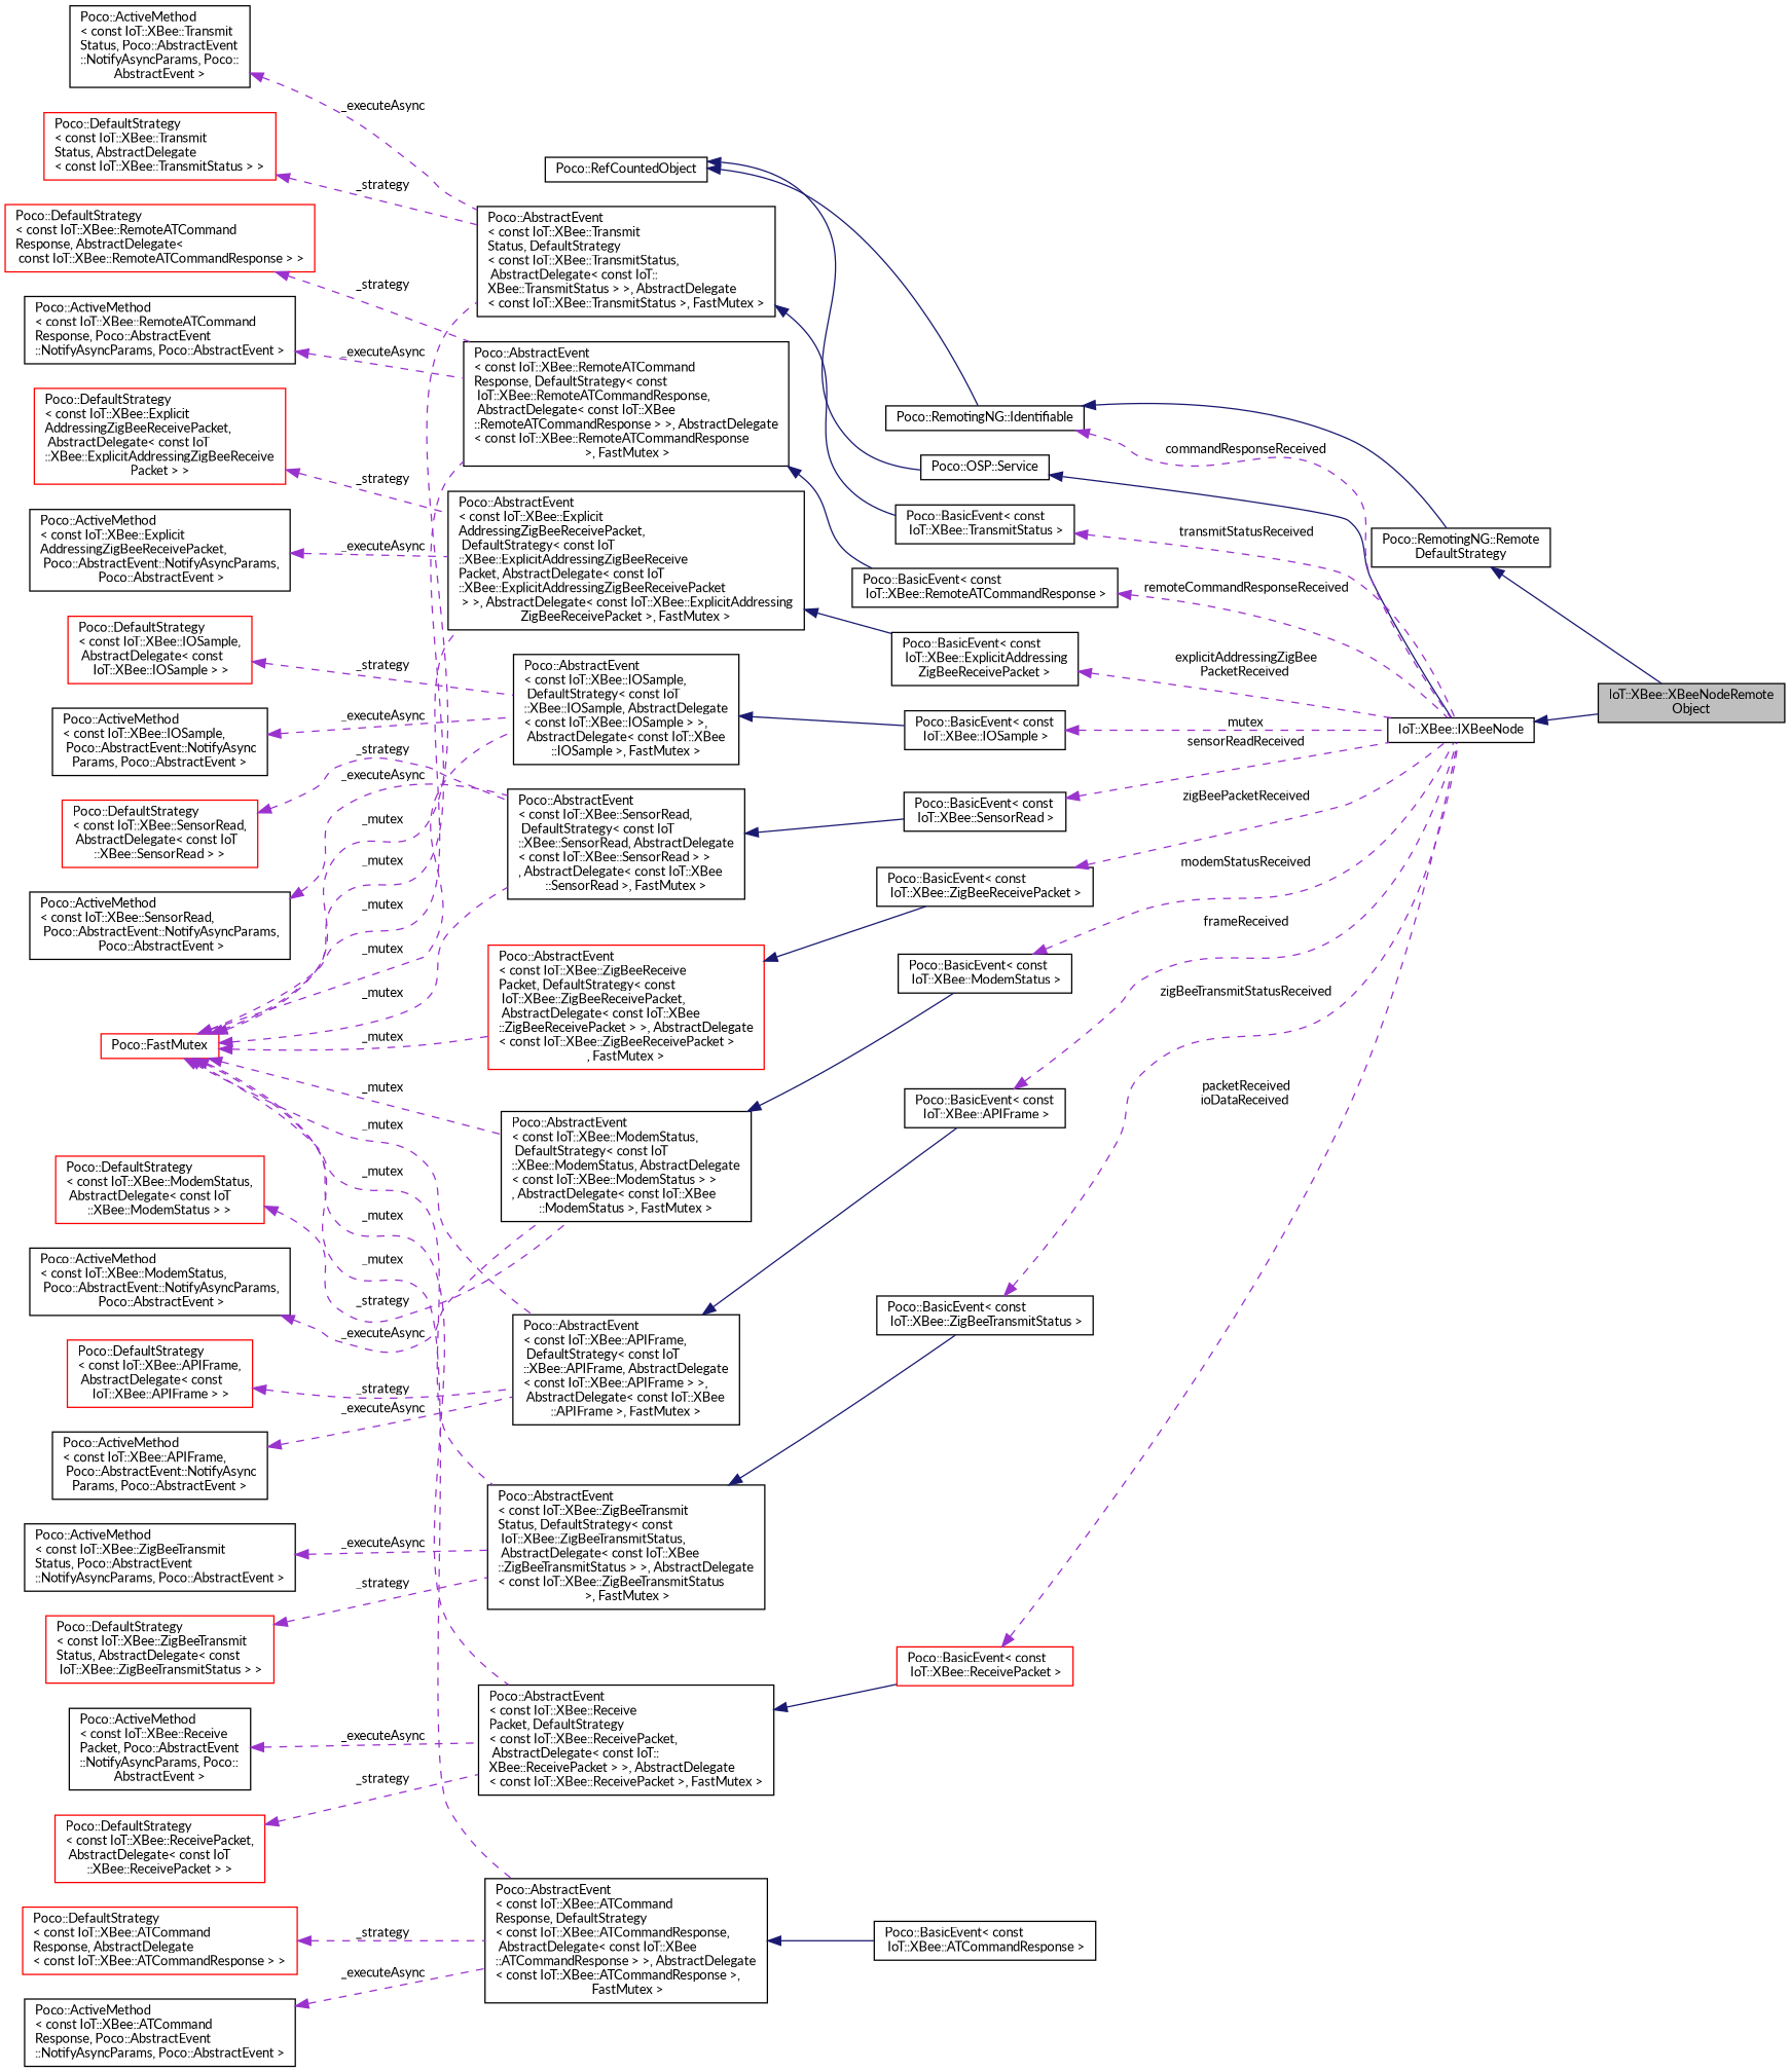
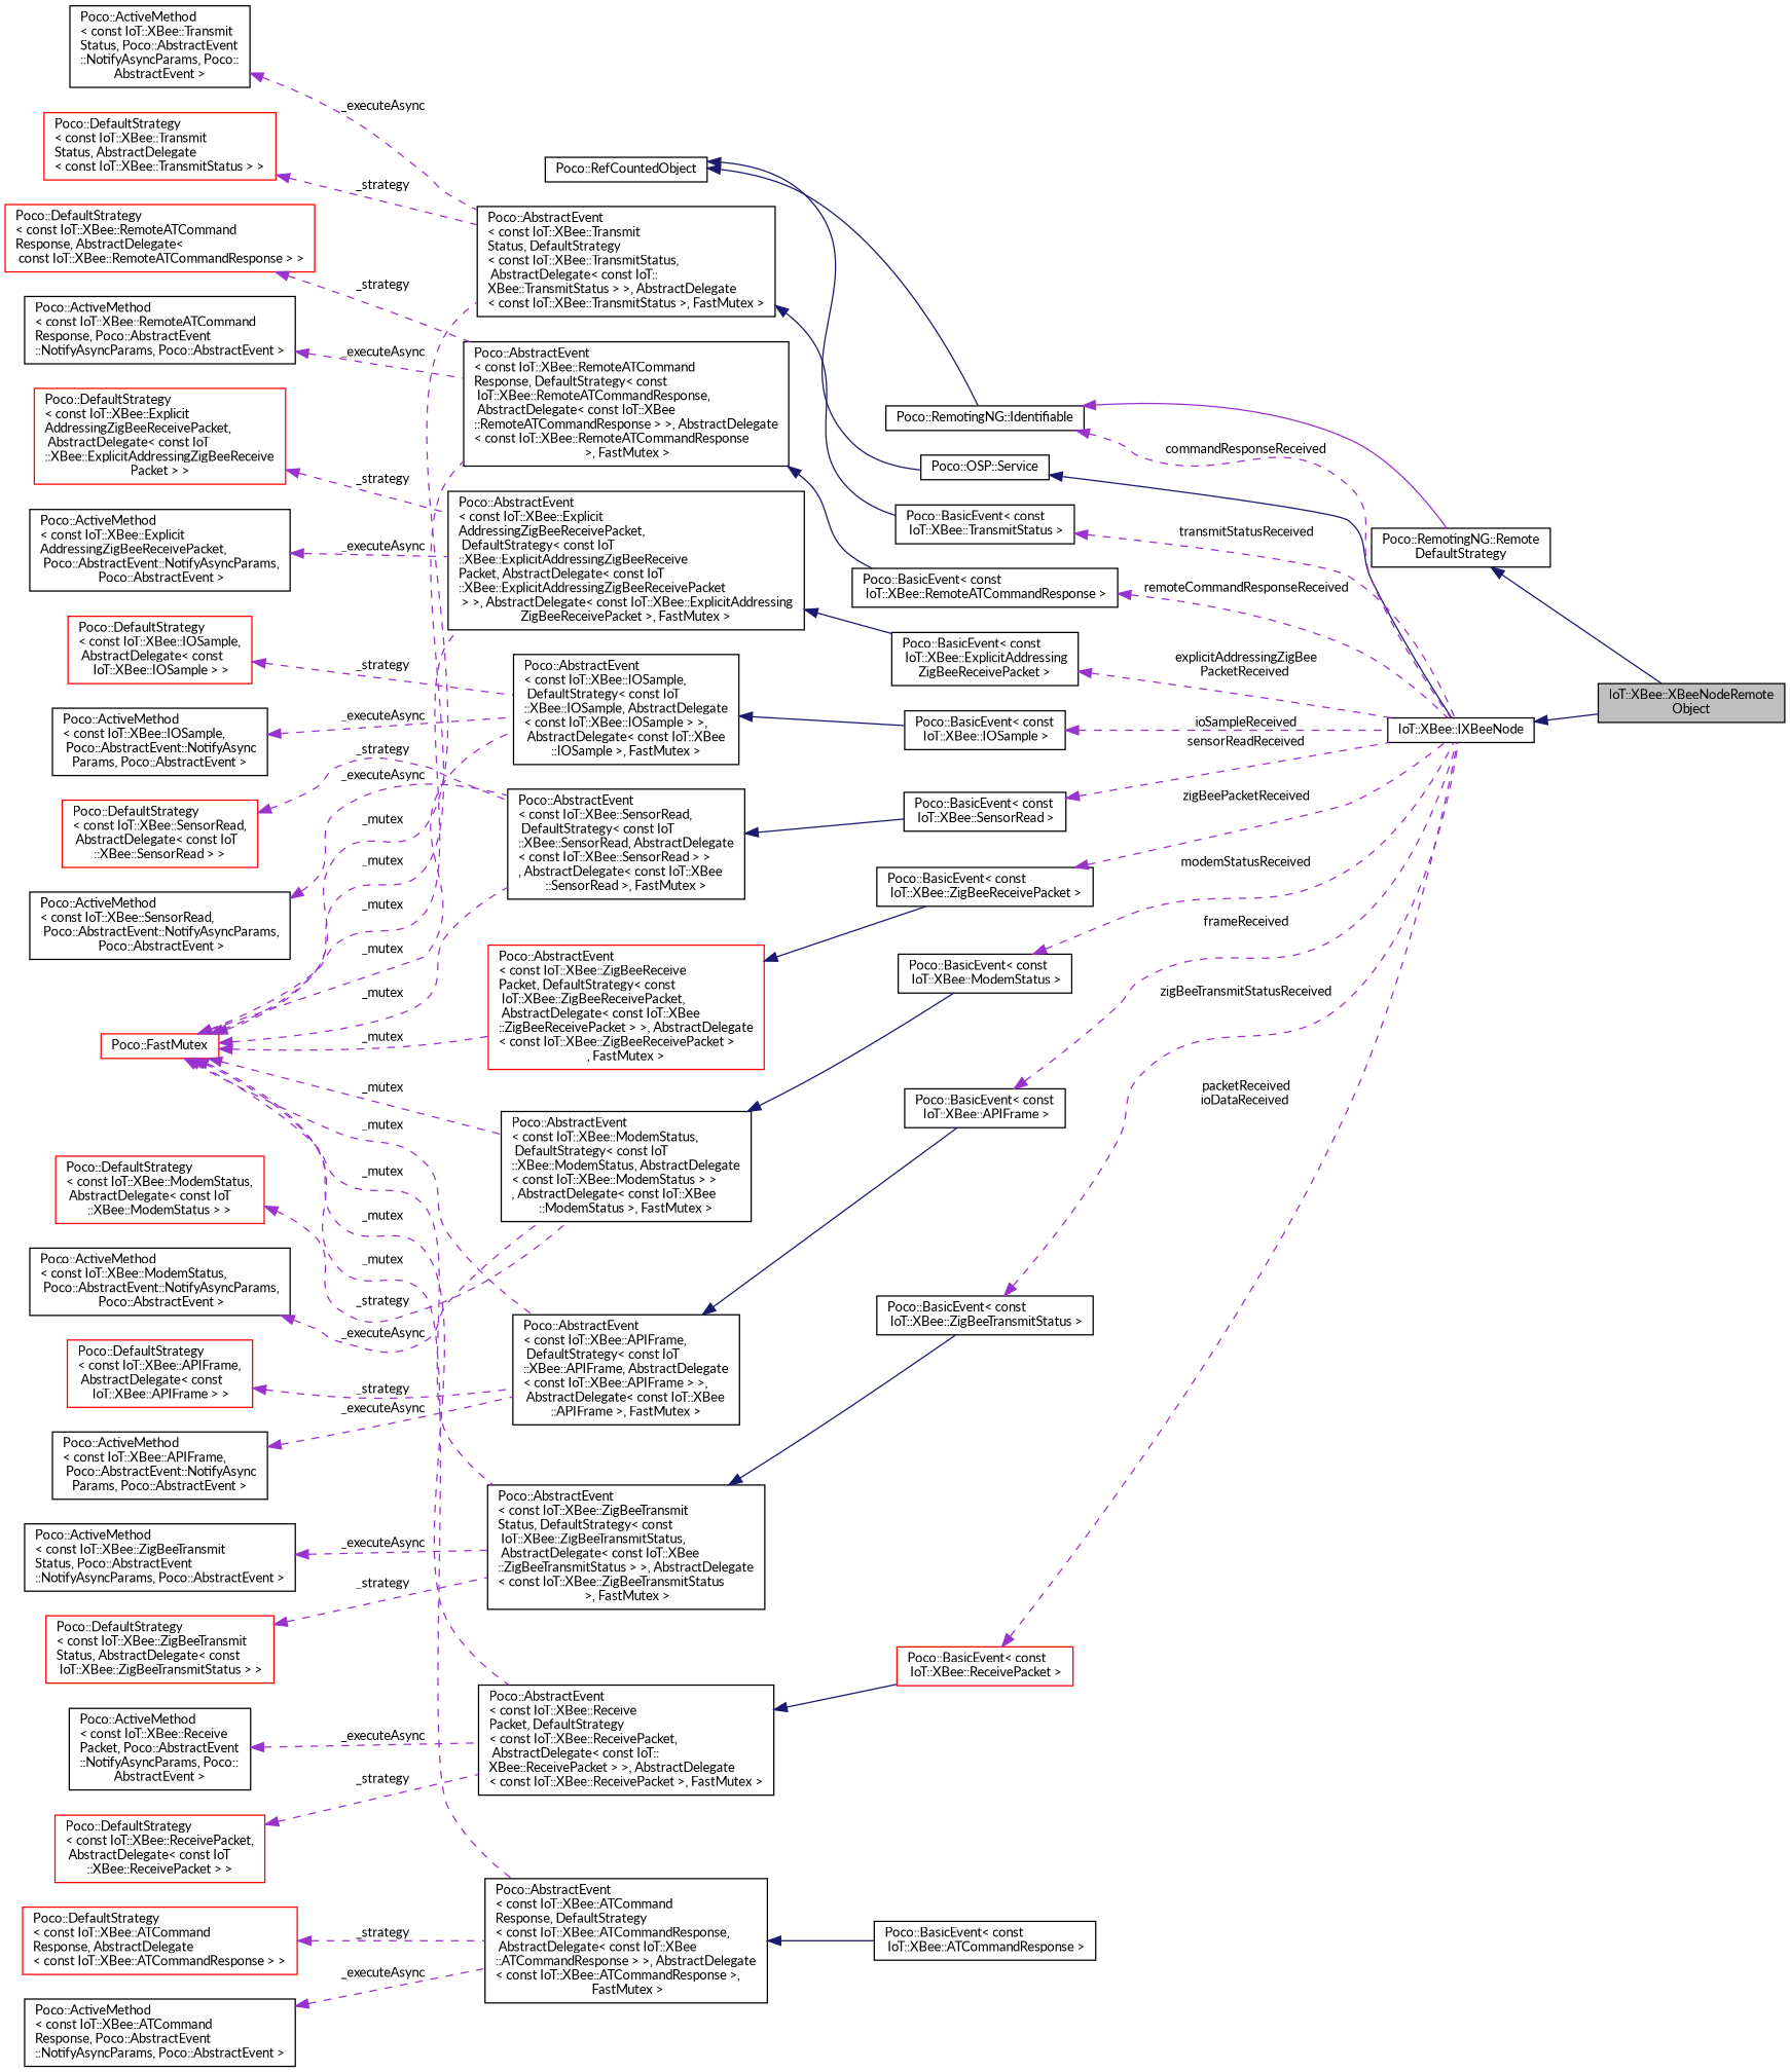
  digraph {
    fontname=Lato
    rankdir=LR
    node [color=black fillcolor=white fontname=Lato fontsize=10 shape=record style=filled]
    edge [color=darkorchid3 dir=back fontname=Lato fontsize=10 labelfontname=Helvetica labelfontsize=10 style=dashed]
    n1 [fillcolor=grey75 fontcolor=black height=0.2 label="IoT::XBee::XBeeNodeRemote\lObject" width=0.4]
    n2 [height=0.2 label="IoT::XBee::IXBeeNode" width=0.4]
    n3 [height=0.2 label="Poco::OSP::Service" width=0.4]
    n4 [height=0.2 label="Poco::RefCountedObject" width=0.4]
    n5 [height=0.2 label="Poco::RemotingNG::Identifiable" width=0.4]
    n6 [height=0.2 label="Poco::RemotingNG::Remote\lDefaultStrategy" width=0.4]
    n7 [height=0.2 label="Poco::BasicEvent\< const\l IoT::XBee::ATCommandResponse \>" width=0.4]
    n8 [height=0.2 label="Poco::AbstractEvent\l\< const IoT::XBee::ATCommand\lResponse, DefaultStrategy\l\< const IoT::XBee::ATCommandResponse,\l AbstractDelegate\< const IoT::XBee\l::ATCommandResponse \> \>, AbstractDelegate\l\< const IoT::XBee::ATCommandResponse \>,\l FastMutex \>" width=0.4]
    n9 [color=red height=0.2 label="Poco::DefaultStrategy\l\< const IoT::XBee::ATCommand\lResponse, AbstractDelegate\l\< const IoT::XBee::ATCommandResponse \> \>" width=0.4]
    n10 [height=0.2 label="Poco::ActiveMethod\l\< const IoT::XBee::ATCommand\lResponse, Poco::AbstractEvent\l::NotifyAsyncParams, Poco::AbstractEvent \>" width=0.4]
    n11 [color=red height=0.2 label="Poco::FastMutex" width=0.4]
    n12 [height=0.2 label="Poco::AbstractEvent\l\< const IoT::XBee::Transmit\lStatus, DefaultStrategy\l\< const IoT::XBee::TransmitStatus,\l AbstractDelegate\< const IoT::\lXBee::TransmitStatus \> \>, AbstractDelegate\l\< const IoT::XBee::TransmitStatus \>, FastMutex \>" width=0.4]
    n13 [height=0.2 label="Poco::AbstractEvent\l\< const IoT::XBee::RemoteATCommand\lResponse, DefaultStrategy\< const\l IoT::XBee::RemoteATCommandResponse,\l AbstractDelegate\< const IoT::XBee\l::RemoteATCommandResponse \> \>, AbstractDelegate\l\< const IoT::XBee::RemoteATCommandResponse\l \>, FastMutex \>" width=0.4]
    n14 [height=0.2 label="Poco::AbstractEvent\l\< const IoT::XBee::Explicit\lAddressingZigBeeReceivePacket,\l DefaultStrategy\< const IoT\l::XBee::ExplicitAddressingZigBeeReceive\lPacket, AbstractDelegate\< const IoT\l::XBee::ExplicitAddressingZigBeeReceivePacket\l \> \>, AbstractDelegate\< const IoT::XBee::ExplicitAddressing\lZigBeeReceivePacket \>, FastMutex \>" width=0.4]
    n15 [height=0.2 label="Poco::AbstractEvent\l\< const IoT::XBee::IOSample,\l DefaultStrategy\< const IoT\l::XBee::IOSample, AbstractDelegate\l\< const IoT::XBee::IOSample \> \>,\l AbstractDelegate\< const IoT::XBee\l::IOSample \>, FastMutex \>" width=0.4]
    n16 [height=0.2 label="Poco::AbstractEvent\l\< const IoT::XBee::SensorRead,\l DefaultStrategy\< const IoT\l::XBee::SensorRead, AbstractDelegate\l\< const IoT::XBee::SensorRead \> \>\l, AbstractDelegate\< const IoT::XBee\l::SensorRead \>, FastMutex \>" width=0.4]
    n17 [height=0.2 label="Poco::AbstractEvent\l\< const IoT::XBee::ModemStatus,\l DefaultStrategy\< const IoT\l::XBee::ModemStatus, AbstractDelegate\l\< const IoT::XBee::ModemStatus \> \>\l, AbstractDelegate\< const IoT::XBee\l::ModemStatus \>, FastMutex \>" width=0.4]
    n18 [height=0.2 label="Poco::AbstractEvent\l\< const IoT::XBee::APIFrame,\l DefaultStrategy\< const IoT\l::XBee::APIFrame, AbstractDelegate\l\< const IoT::XBee::APIFrame \> \>,\l AbstractDelegate\< const IoT::XBee\l::APIFrame \>, FastMutex \>" width=0.4]
    n19 [height=0.2 label="Poco::AbstractEvent\l\< const IoT::XBee::ZigBeeTransmit\lStatus, DefaultStrategy\< const\l IoT::XBee::ZigBeeTransmitStatus,\l AbstractDelegate\< const IoT::XBee\l::ZigBeeTransmitStatus \> \>, AbstractDelegate\l\< const IoT::XBee::ZigBeeTransmitStatus\l \>, FastMutex \>" width=0.4]
    n20 [height=0.2 label="Poco::AbstractEvent\l\< const IoT::XBee::Receive\lPacket, DefaultStrategy\l\< const IoT::XBee::ReceivePacket,\l AbstractDelegate\< const IoT::\lXBee::ReceivePacket \> \>, AbstractDelegate\l\< const IoT::XBee::ReceivePacket \>, FastMutex \>" width=0.4]
    n21 [color=red height=0.2 label="Poco::AbstractEvent\l\< const IoT::XBee::ZigBeeReceive\lPacket, DefaultStrategy\< const\l IoT::XBee::ZigBeeReceivePacket,\l AbstractDelegate\< const IoT::XBee\l::ZigBeeReceivePacket \> \>, AbstractDelegate\l\< const IoT::XBee::ZigBeeReceivePacket \>\l, FastMutex \>" width=0.4]
    n22 [height=0.2 label="Poco::BasicEvent\< const\l IoT::XBee::TransmitStatus \>" width=0.4]
    n23 [height=0.2 label="Poco::BasicEvent\< const\l IoT::XBee::RemoteATCommandResponse \>" width=0.4]
    n24 [height=0.2 label="Poco::BasicEvent\< const\l IoT::XBee::ExplicitAddressing\lZigBeeReceivePacket \>" width=0.4]
    n25 [height=0.2 label="Poco::BasicEvent\< const\l IoT::XBee::IOSample \>" width=0.4]
    n26 [height=0.2 label="Poco::BasicEvent\< const\l IoT::XBee::SensorRead \>" width=0.4]
    n27 [height=0.2 label="Poco::BasicEvent\< const\l IoT::XBee::ModemStatus \>" width=0.4]
    n28 [height=0.2 label="Poco::BasicEvent\< const\l IoT::XBee::APIFrame \>" width=0.4]
    n29 [height=0.2 label="Poco::BasicEvent\< const\l IoT::XBee::ZigBeeTransmitStatus \>" width=0.4]
    n30 [color=red height=0.2 label="Poco::BasicEvent\< const\l IoT::XBee::ReceivePacket \>" width=0.4]
    n31 [height=0.2 label="Poco::BasicEvent\< const\l IoT::XBee::ZigBeeReceivePacket \>" width=0.4]
    n32 [height=0.2 label="Poco::ActiveMethod\l\< const IoT::XBee::Transmit\lStatus, Poco::AbstractEvent\l::NotifyAsyncParams, Poco::\lAbstractEvent \>" width=0.4]
    n33 [color=red height=0.2 label="Poco::DefaultStrategy\l\< const IoT::XBee::Transmit\lStatus, AbstractDelegate\l\< const IoT::XBee::TransmitStatus \> \>" width=0.4]
    n34 [color=red height=0.2 label="Poco::DefaultStrategy\l\< const IoT::XBee::RemoteATCommand\lResponse, AbstractDelegate\<\l const IoT::XBee::RemoteATCommandResponse \> \>" width=0.4]
    n35 [height=0.2 label="Poco::ActiveMethod\l\< const IoT::XBee::RemoteATCommand\lResponse, Poco::AbstractEvent\l::NotifyAsyncParams, Poco::AbstractEvent \>" width=0.4]
    n36 [color=red height=0.2 label="Poco::DefaultStrategy\l\< const IoT::XBee::Explicit\lAddressingZigBeeReceivePacket,\l AbstractDelegate\< const IoT\l::XBee::ExplicitAddressingZigBeeReceive\lPacket \> \>" width=0.4]
    n37 [height=0.2 label="Poco::ActiveMethod\l\< const IoT::XBee::Explicit\lAddressingZigBeeReceivePacket,\l Poco::AbstractEvent::NotifyAsyncParams,\l Poco::AbstractEvent \>" width=0.4]
    n38 [color=red height=0.2 label="Poco::DefaultStrategy\l\< const IoT::XBee::IOSample,\l AbstractDelegate\< const\l IoT::XBee::IOSample \> \>" width=0.4]
    n39 [height=0.2 label="Poco::ActiveMethod\l\< const IoT::XBee::IOSample,\l Poco::AbstractEvent::NotifyAsync\lParams, Poco::AbstractEvent \>" width=0.4]
    n40 [color=red height=0.2 label="Poco::DefaultStrategy\l\< const IoT::XBee::SensorRead,\l AbstractDelegate\< const IoT\l::XBee::SensorRead \> \>" width=0.4]
    n41 [height=0.2 label="Poco::ActiveMethod\l\< const IoT::XBee::SensorRead,\l Poco::AbstractEvent::NotifyAsyncParams,\l Poco::AbstractEvent \>" width=0.4]
    n42 [color=red height=0.2 label="Poco::DefaultStrategy\l\< const IoT::XBee::ModemStatus,\l AbstractDelegate\< const IoT\l::XBee::ModemStatus \> \>" width=0.4]
    n43 [height=0.2 label="Poco::ActiveMethod\l\< const IoT::XBee::ModemStatus,\l Poco::AbstractEvent::NotifyAsyncParams,\l Poco::AbstractEvent \>" width=0.4]
    n44 [color=red height=0.2 label="Poco::DefaultStrategy\l\< const IoT::XBee::APIFrame,\l AbstractDelegate\< const\l IoT::XBee::APIFrame \> \>" width=0.4]
    n45 [height=0.2 label="Poco::ActiveMethod\l\< const IoT::XBee::APIFrame,\l Poco::AbstractEvent::NotifyAsync\lParams, Poco::AbstractEvent \>" width=0.4]
    n46 [height=0.2 label="Poco::ActiveMethod\l\< const IoT::XBee::ZigBeeTransmit\lStatus, Poco::AbstractEvent\l::NotifyAsyncParams, Poco::AbstractEvent \>" width=0.4]
    n47 [color=red height=0.2 label="Poco::DefaultStrategy\l\< const IoT::XBee::ZigBeeTransmit\lStatus, AbstractDelegate\< const\l IoT::XBee::ZigBeeTransmitStatus \> \>" width=0.4]
    n48 [height=0.2 label="Poco::ActiveMethod\l\< const IoT::XBee::Receive\lPacket, Poco::AbstractEvent\l::NotifyAsyncParams, Poco::\lAbstractEvent \>" width=0.4]
    n49 [color=red height=0.2 label="Poco::DefaultStrategy\l\< const IoT::XBee::ReceivePacket,\l AbstractDelegate\< const IoT\l::XBee::ReceivePacket \> \>" width=0.4]
    n2 -> n1 [color=midnightblue style=solid]
    n3 -> n2 [color=midnightblue style=solid]
    n4 -> n3 [color=midnightblue style=solid]
    n4 -> n5 [color=midnightblue style=solid]
    n5 -> n2 [label=" commandResponseReceived"]
-   n5 -> n6 [color=midnightblue style=solid]
+   n5 -> n6 [style=solid]
    n6 -> n1 [color=midnightblue style=solid]
    n8 -> n7 [color=midnightblue style=solid]
    n9 -> n8 [label=" _strategy"]
    n10 -> n8 [label=" _executeAsync"]
    n11 -> n8 [label=" _mutex"]
    n11 -> n12 [label=" _mutex"]
    n11 -> n13 [label=" _mutex"]
    n11 -> n14 [label=" _mutex"]
    n11 -> n15 [label=" _mutex"]
    n11 -> n16 [label=" _mutex"]
    n11 -> n17 [label=" _mutex"]
    n11 -> n18 [label=" _mutex"]
    n11 -> n19 [label=" _mutex"]
    n11 -> n20 [label=" _mutex"]
    n11 -> n21 [label=" _mutex"]
    n12 -> n22 [color=midnightblue style=solid]
    n13 -> n23 [color=midnightblue style=solid]
    n14 -> n24 [color=midnightblue style=solid]
    n15 -> n25 [color=midnightblue style=solid]
    n16 -> n26 [color=midnightblue style=solid]
    n17 -> n27 [color=midnightblue style=solid]
    n18 -> n28 [color=midnightblue style=solid]
    n19 -> n29 [color=midnightblue style=solid]
    n20 -> n30 [color=midnightblue style=solid]
    n21 -> n31 [color=midnightblue style=solid]
    n22 -> n2 [label=" transmitStatusReceived"]
    n23 -> n2 [label=" remoteCommandResponseReceived"]
    n24 -> n2 [label=" explicitAddressingZigBee\lPacketReceived"]
-   n25 -> n2 [label=" mutex"]
+   n25 -> n2 [label=" ioSampleReceived"]
    n26 -> n2 [label=" sensorReadReceived"]
    n27 -> n2 [label=" modemStatusReceived"]
    n28 -> n2 [label=" frameReceived"]
    n29 -> n2 [label=" zigBeeTransmitStatusReceived"]
    n30 -> n2 [label=" packetReceived\nioDataReceived"]
    n31 -> n2 [label=" zigBeePacketReceived"]
    n32 -> n12 [label=" _executeAsync"]
    n33 -> n12 [label=" _strategy"]
    n34 -> n13 [label=" _strategy"]
    n35 -> n13 [label=" _executeAsync"]
    n36 -> n14 [label=" _strategy"]
    n37 -> n14 [label=" _executeAsync"]
    n38 -> n15 [label=" _strategy"]
    n39 -> n15 [label=" _executeAsync"]
    n40 -> n16 [label=" _strategy"]
    n41 -> n16 [label=" _executeAsync"]
    n42 -> n17 [label=" _strategy"]
    n43 -> n17 [label=" _executeAsync"]
    n44 -> n18 [label=" _strategy"]
    n45 -> n18 [label=" _executeAsync"]
    n46 -> n19 [label=" _executeAsync"]
    n47 -> n19 [label=" _strategy"]
    n48 -> n20 [label=" _executeAsync"]
    n49 -> n20 [label=" _strategy"]
  }
